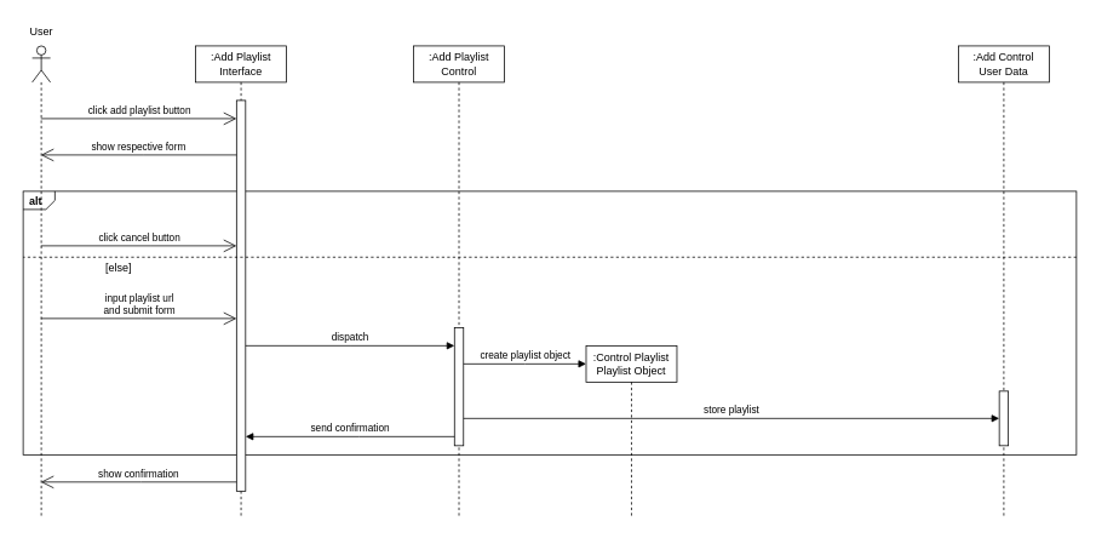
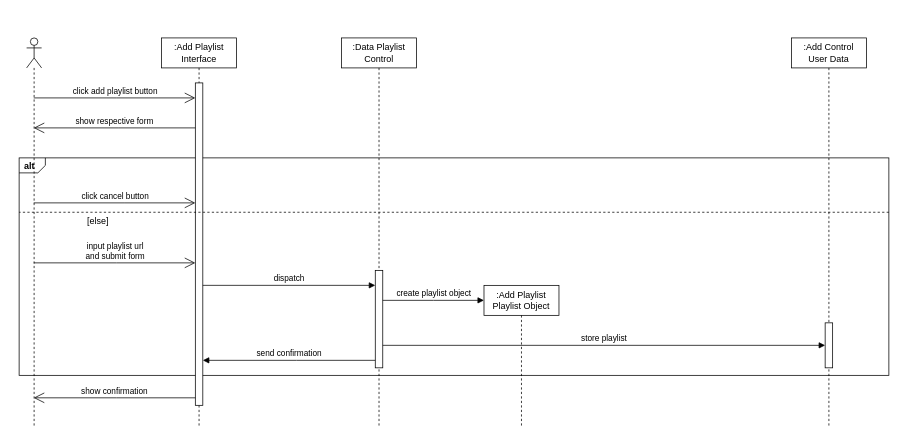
  <mxCell id="0" />
  <mxCell id="1" parent="0" />
  <mxCell id="2" value="alt" style="strokeColor=inherit;fillColor=inherit;gradientColor=inherit;html=1;shape=mxgraph.sysml.package;labelX=35;fontStyle=1;align=left;verticalAlign=top;spacingLeft=5;spacingTop=-3;" parent="1" vertex="1"><mxGeometry x="25" y="210" width="1160" height="290" as="geometry" /></mxCell>
  <mxCell id="3" value="" style="shape=umlLifeline;perimeter=lifelinePerimeter;whiteSpace=wrap;html=1;container=1;dropTarget=0;collapsible=0;recursiveResize=0;outlineConnect=0;portConstraint=eastwest;newEdgeStyle={&quot;edgeStyle&quot;:&quot;elbowEdgeStyle&quot;,&quot;elbow&quot;:&quot;vertical&quot;,&quot;curved&quot;:0,&quot;rounded&quot;:0};participant=umlActor;" parent="1" vertex="1"><mxGeometry x="35" y="50" width="20" height="520" as="geometry" /></mxCell>
  <mxCell id="4" value="&lt;div&gt;:Add Playlist&lt;/div&gt;&lt;div&gt;Interface&lt;/div&gt;" style="shape=umlLifeline;perimeter=lifelinePerimeter;whiteSpace=wrap;html=1;container=1;dropTarget=0;collapsible=0;recursiveResize=0;outlineConnect=0;portConstraint=eastwest;newEdgeStyle={&quot;edgeStyle&quot;:&quot;elbowEdgeStyle&quot;,&quot;elbow&quot;:&quot;vertical&quot;,&quot;curved&quot;:0,&quot;rounded&quot;:0};" parent="1" vertex="1"><mxGeometry x="215" y="50" width="100" height="520" as="geometry" /></mxCell>
  <mxCell id="5" value="" style="html=1;points=[];perimeter=orthogonalPerimeter;outlineConnect=0;targetShapes=umlLifeline;portConstraint=eastwest;newEdgeStyle={&quot;edgeStyle&quot;:&quot;elbowEdgeStyle&quot;,&quot;elbow&quot;:&quot;vertical&quot;,&quot;curved&quot;:0,&quot;rounded&quot;:0};" parent="4" vertex="1"><mxGeometry x="45" y="60" width="10" height="430" as="geometry" /></mxCell>
- <mxCell id="6" value="&lt;div&gt;:Add Playlist&lt;/div&gt;&lt;div&gt;Control&lt;br&gt;&lt;/div&gt;" style="shape=umlLifeline;perimeter=lifelinePerimeter;whiteSpace=wrap;html=1;container=1;dropTarget=0;collapsible=0;recursiveResize=0;outlineConnect=0;portConstraint=eastwest;newEdgeStyle={&quot;edgeStyle&quot;:&quot;elbowEdgeStyle&quot;,&quot;elbow&quot;:&quot;vertical&quot;,&quot;curved&quot;:0,&quot;rounded&quot;:0};" parent="1" vertex="1"><mxGeometry x="455" y="50" width="100" height="520" as="geometry" /></mxCell>
+ <mxCell id="6" value="&lt;div&gt;:Data Playlist&lt;/div&gt;&lt;div&gt;Control&lt;br&gt;&lt;/div&gt;" style="shape=umlLifeline;perimeter=lifelinePerimeter;whiteSpace=wrap;html=1;container=1;dropTarget=0;collapsible=0;recursiveResize=0;outlineConnect=0;portConstraint=eastwest;newEdgeStyle={&quot;edgeStyle&quot;:&quot;elbowEdgeStyle&quot;,&quot;elbow&quot;:&quot;vertical&quot;,&quot;curved&quot;:0,&quot;rounded&quot;:0};" parent="1" vertex="1"><mxGeometry x="455" y="50" width="100" height="520" as="geometry" /></mxCell>
  <mxCell id="7" value="" style="html=1;points=[];perimeter=orthogonalPerimeter;outlineConnect=0;targetShapes=umlLifeline;portConstraint=eastwest;newEdgeStyle={&quot;edgeStyle&quot;:&quot;elbowEdgeStyle&quot;,&quot;elbow&quot;:&quot;vertical&quot;,&quot;curved&quot;:0,&quot;rounded&quot;:0};" parent="6" vertex="1"><mxGeometry x="45" y="310" width="10" height="130" as="geometry" /></mxCell>
  <mxCell id="8" value="&lt;div&gt;:Add Control&lt;/div&gt;&lt;div&gt;User Data&lt;/div&gt;" style="shape=umlLifeline;perimeter=lifelinePerimeter;whiteSpace=wrap;html=1;container=1;dropTarget=0;collapsible=0;recursiveResize=0;outlineConnect=0;portConstraint=eastwest;newEdgeStyle={&quot;edgeStyle&quot;:&quot;elbowEdgeStyle&quot;,&quot;elbow&quot;:&quot;vertical&quot;,&quot;curved&quot;:0,&quot;rounded&quot;:0};" parent="1" vertex="1"><mxGeometry x="1055" y="50" width="100" height="520" as="geometry" /></mxCell>
  <mxCell id="9" value="" style="html=1;points=[];perimeter=orthogonalPerimeter;outlineConnect=0;targetShapes=umlLifeline;portConstraint=eastwest;newEdgeStyle={&quot;edgeStyle&quot;:&quot;elbowEdgeStyle&quot;,&quot;elbow&quot;:&quot;vertical&quot;,&quot;curved&quot;:0,&quot;rounded&quot;:0};" parent="8" vertex="1"><mxGeometry x="45" y="380" width="10" height="60" as="geometry" /></mxCell>
  <mxCell id="10" value="&lt;div&gt;click add playlist button&lt;/div&gt;" style="html=1;verticalAlign=bottom;endArrow=open;endSize=12;elbow=vertical;edgeStyle=elbowEdgeStyle;curved=0;rounded=0;" parent="1" source="3" target="5" edge="1"><mxGeometry width="80" relative="1" as="geometry"><mxPoint x="115" y="140" as="sourcePoint" /><mxPoint x="195" y="140" as="targetPoint" /><Array as="points"><mxPoint x="155" y="130" /></Array></mxGeometry></mxCell>
  <mxCell id="11" value="show respective form" style="html=1;verticalAlign=bottom;endArrow=open;endSize=12;elbow=vertical;edgeStyle=elbowEdgeStyle;curved=0;rounded=0;" parent="1" source="5" target="3" edge="1"><mxGeometry width="80" relative="1" as="geometry"><mxPoint x="325" y="160" as="sourcePoint" /><mxPoint x="405" y="160" as="targetPoint" /><Array as="points"><mxPoint x="158" y="170" /></Array></mxGeometry></mxCell>
  <mxCell id="12" value="&lt;div&gt;input playlist url&lt;/div&gt;&lt;div&gt;and submit form&lt;br&gt;&lt;/div&gt;" style="html=1;verticalAlign=bottom;endArrow=open;endSize=12;elbow=vertical;edgeStyle=elbowEdgeStyle;curved=0;rounded=0;" parent="1" source="3" target="5" edge="1"><mxGeometry width="80" relative="1" as="geometry"><mxPoint x="115" y="220" as="sourcePoint" /><mxPoint x="195" y="220" as="targetPoint" /><Array as="points"><mxPoint x="155" y="350" /><mxPoint x="158" y="230" /></Array></mxGeometry></mxCell>
  <mxCell id="13" value="dispatch" style="html=1;verticalAlign=bottom;endArrow=block;edgeStyle=elbowEdgeStyle;elbow=vertical;curved=0;rounded=0;" parent="1" source="5" target="7" edge="1"><mxGeometry width="80" relative="1" as="geometry"><mxPoint x="335" y="260" as="sourcePoint" /><mxPoint x="415" y="260" as="targetPoint" /><Array as="points"><mxPoint x="385" y="380" /><mxPoint x="445" y="310" /><mxPoint x="385" y="250" /></Array></mxGeometry></mxCell>
  <mxCell id="14" value="store playlist" style="html=1;verticalAlign=bottom;endArrow=block;edgeStyle=elbowEdgeStyle;elbow=vertical;curved=0;rounded=0;" parent="1" source="7" target="9" edge="1"><mxGeometry width="80" relative="1" as="geometry"><mxPoint x="605" y="290" as="sourcePoint" /><mxPoint x="685" y="290" as="targetPoint" /><Array as="points"><mxPoint x="805" y="460" /><mxPoint x="805" y="440" /><mxPoint x="805" y="390" /><mxPoint x="995" y="290" /><mxPoint x="625" y="270" /></Array></mxGeometry></mxCell>
  <mxCell id="15" value="" style="strokeColor=inherit;fillColor=inherit;gradientColor=inherit;endArrow=none;html=1;edgeStyle=none;dashed=1;rounded=0;entryX=0;entryY=0.25;entryDx=0;entryDy=0;entryPerimeter=0;exitX=1;exitY=0.25;exitDx=0;exitDy=0;exitPerimeter=0;" parent="1" source="2" target="2" edge="1"><mxGeometry relative="1" as="geometry"><mxPoint x="85" y="640" as="targetPoint" /><mxPoint x="285" y="640" as="sourcePoint" /></mxGeometry></mxCell>
  <mxCell id="16" value="click cancel button" style="html=1;verticalAlign=bottom;endArrow=open;endSize=12;elbow=vertical;edgeStyle=elbowEdgeStyle;curved=0;rounded=0;" parent="1" source="3" target="5" edge="1"><mxGeometry width="80" relative="1" as="geometry"><mxPoint x="45" y="260" as="sourcePoint" /><mxPoint x="260" y="260" as="targetPoint" /><Array as="points"><mxPoint x="165" y="270" /><mxPoint x="158" y="150" /></Array></mxGeometry></mxCell>
  <mxCell id="17" value="create playlist object" style="html=1;verticalAlign=bottom;endArrow=block;edgeStyle=elbowEdgeStyle;elbow=vertical;curved=0;rounded=0;" parent="1" source="7" edge="1"><mxGeometry width="80" relative="1" as="geometry"><mxPoint x="515" y="400" as="sourcePoint" /><mxPoint x="645" y="400" as="targetPoint" /></mxGeometry></mxCell>
- <mxCell id="18" value="&lt;div&gt;:Control Playlist&lt;/div&gt;&lt;div&gt;Playlist Object&lt;br&gt;&lt;/div&gt;" style="shape=umlLifeline;perimeter=lifelinePerimeter;whiteSpace=wrap;html=1;container=1;dropTarget=0;collapsible=0;recursiveResize=0;outlineConnect=0;portConstraint=eastwest;newEdgeStyle={&quot;edgeStyle&quot;:&quot;elbowEdgeStyle&quot;,&quot;elbow&quot;:&quot;vertical&quot;,&quot;curved&quot;:0,&quot;rounded&quot;:0};" parent="1" vertex="1"><mxGeometry x="645" y="380" width="100" height="190" as="geometry" /></mxCell>
+ <mxCell id="18" value="&lt;div&gt;:Add Playlist&lt;/div&gt;&lt;div&gt;Playlist Object&lt;br&gt;&lt;/div&gt;" style="shape=umlLifeline;perimeter=lifelinePerimeter;whiteSpace=wrap;html=1;container=1;dropTarget=0;collapsible=0;recursiveResize=0;outlineConnect=0;portConstraint=eastwest;newEdgeStyle={&quot;edgeStyle&quot;:&quot;elbowEdgeStyle&quot;,&quot;elbow&quot;:&quot;vertical&quot;,&quot;curved&quot;:0,&quot;rounded&quot;:0};" parent="1" vertex="1"><mxGeometry x="645" y="380" width="100" height="190" as="geometry" /></mxCell>
  <mxCell id="19" value="send confirmation" style="html=1;verticalAlign=bottom;endArrow=block;edgeStyle=elbowEdgeStyle;elbow=vertical;curved=0;rounded=0;" parent="1" source="7" target="5" edge="1"><mxGeometry width="80" relative="1" as="geometry"><mxPoint x="435" y="480" as="sourcePoint" /><mxPoint x="355" y="480" as="targetPoint" /><Array as="points"><mxPoint x="395" y="480" /></Array></mxGeometry></mxCell>
  <mxCell id="20" value="show confirmation" style="html=1;verticalAlign=bottom;endArrow=open;endSize=12;elbow=vertical;edgeStyle=elbowEdgeStyle;curved=0;rounded=0;" parent="1" source="5" target="3" edge="1"><mxGeometry width="80" relative="1" as="geometry"><mxPoint x="260" y="510" as="sourcePoint" /><mxPoint x="45" y="510" as="targetPoint" /><Array as="points"><mxPoint x="155" y="530" /></Array></mxGeometry></mxCell>
  <mxCell id="21" value="[else]" style="text;html=1;align=center;verticalAlign=middle;resizable=0;points=[];autosize=1;strokeColor=none;fillColor=none;" parent="1" vertex="1"><mxGeometry x="105" y="280" width="50" height="30" as="geometry" /></mxCell>
- <mxCell id="22" value="User" style="text;html=1;align=center;verticalAlign=middle;resizable=0;points=[];autosize=1;strokeColor=none;fillColor=none;" vertex="1" parent="1"><mxGeometry x="20" width="50" height="30" as="geometry" y="20" /></mxCell>
